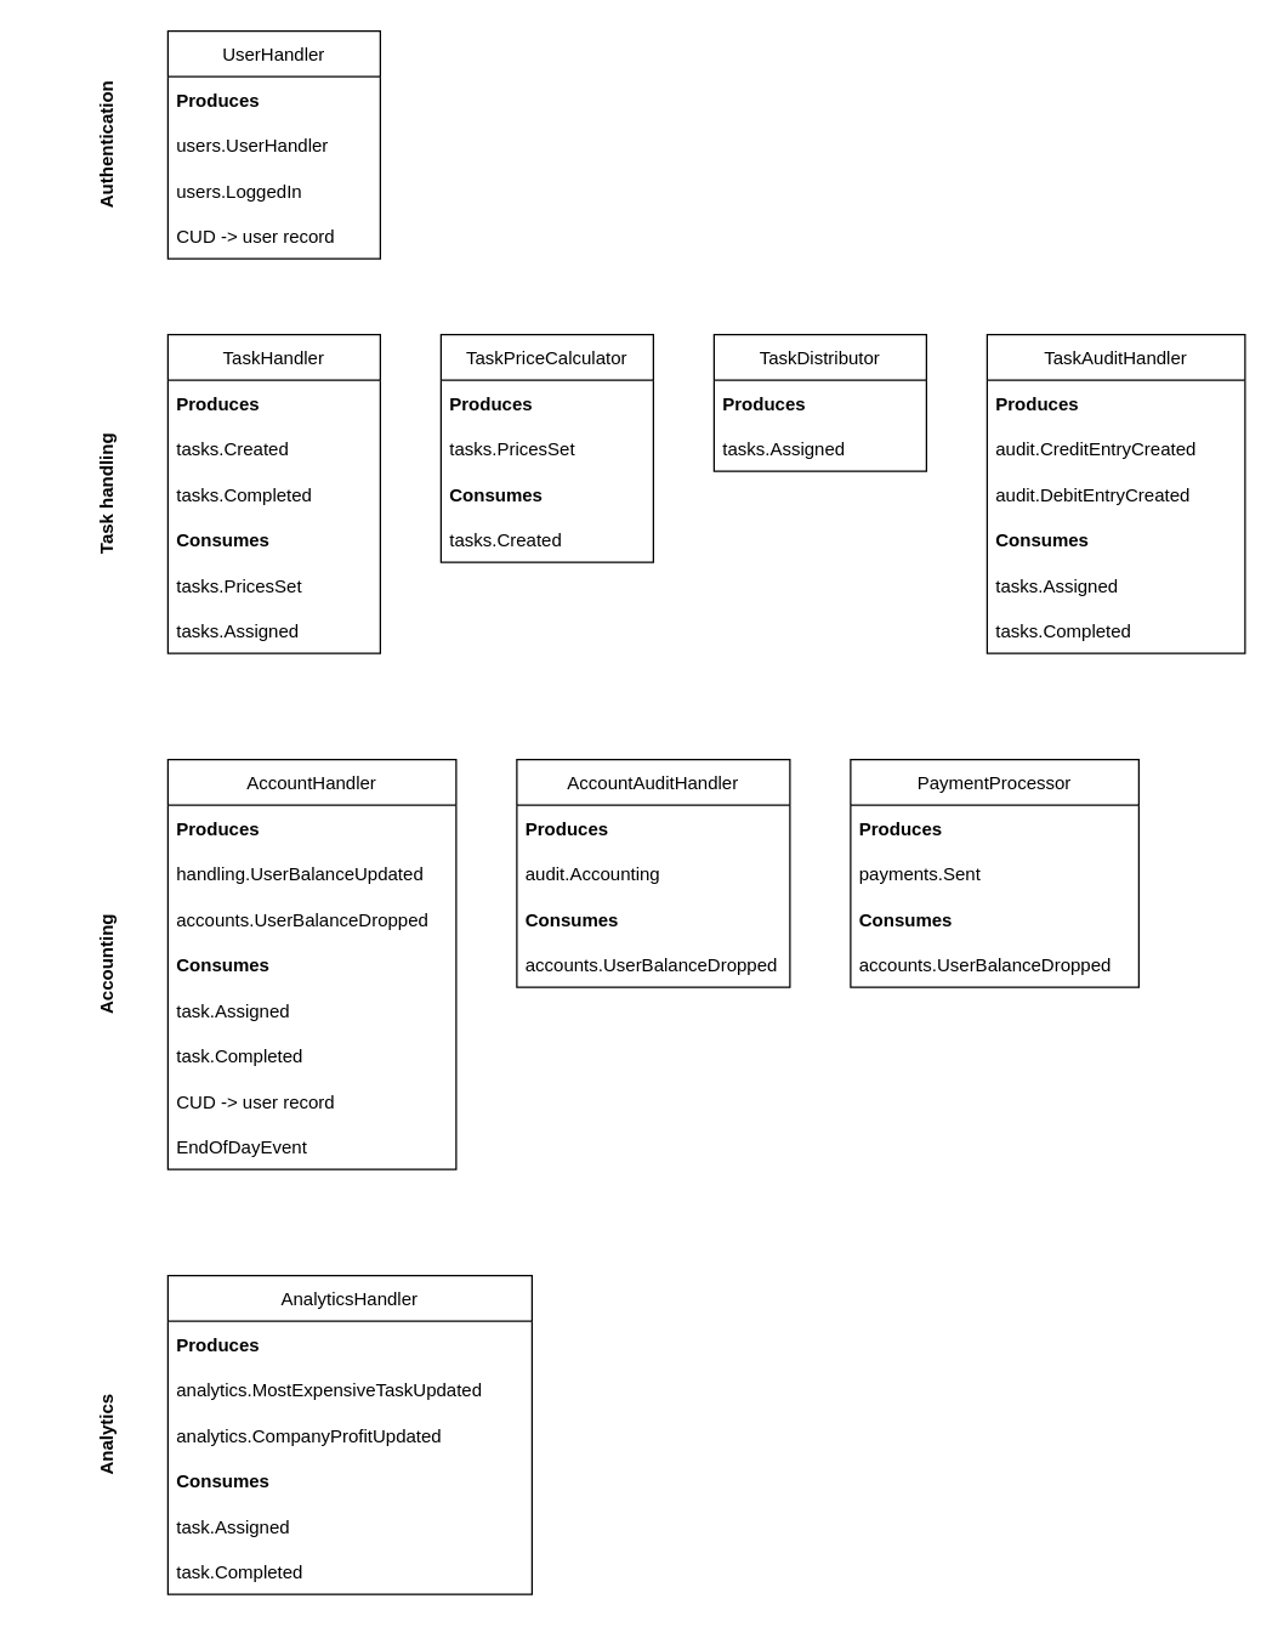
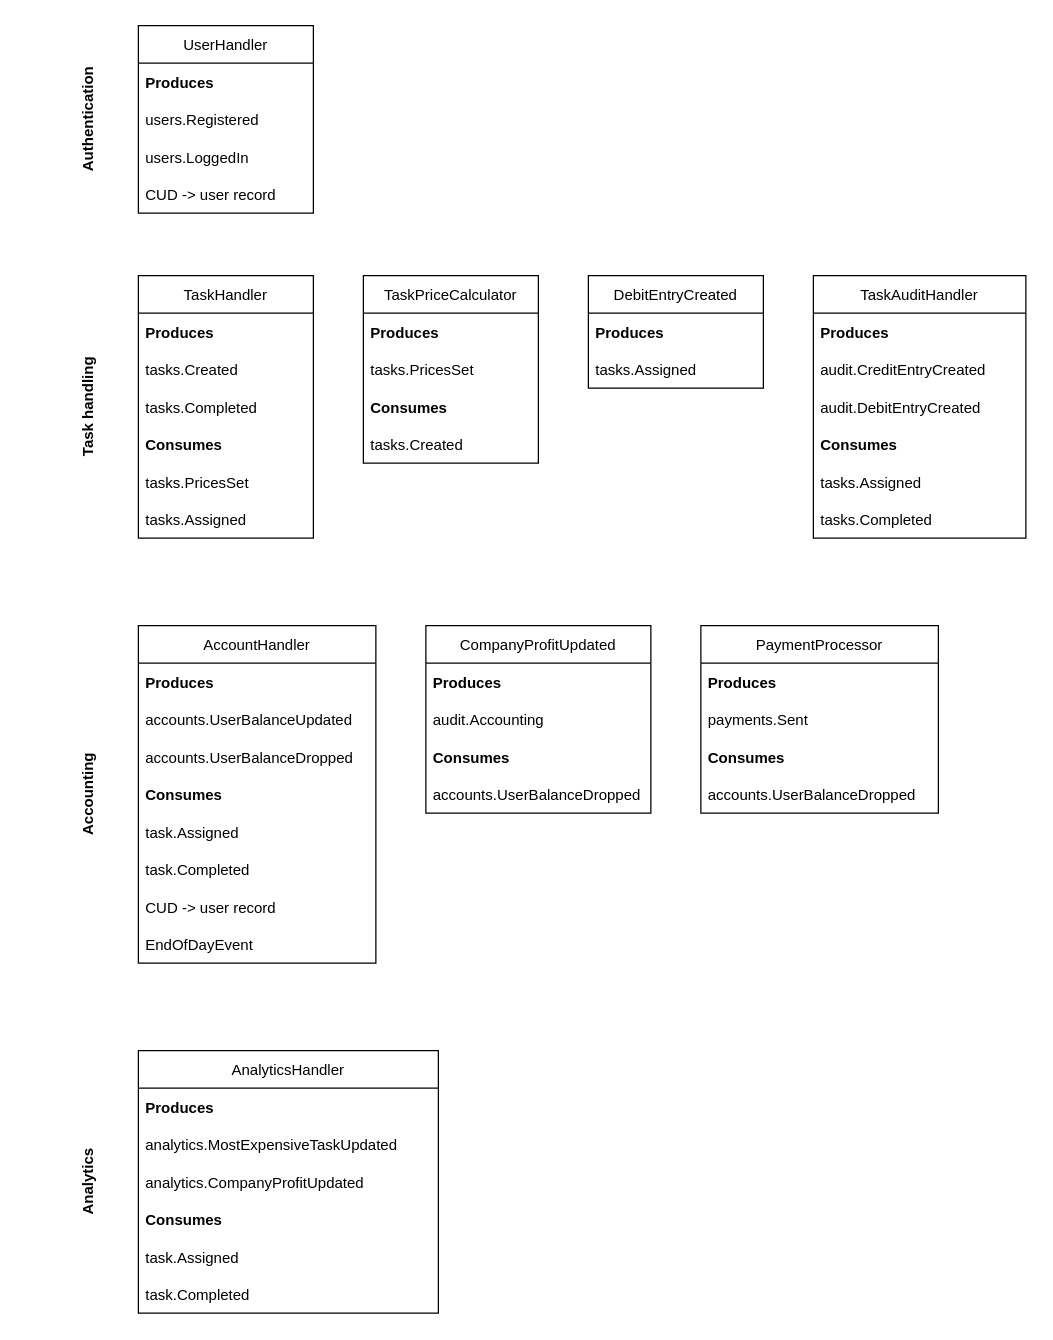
  <mxCell id="0" />
  <mxCell id="1" parent="0" />
  <mxCell id="2" value="UserHandler" style="swimlane;fontStyle=0;childLayout=stackLayout;horizontal=1;startSize=30;horizontalStack=0;resizeParent=1;resizeParentMax=0;resizeLast=0;collapsible=1;marginBottom=0;" vertex="1" parent="1"><mxGeometry x="110" y="20" width="140" height="150" as="geometry" /></mxCell>
  <mxCell id="3" value="Produces" style="text;strokeColor=none;fillColor=none;align=left;verticalAlign=middle;spacingLeft=4;spacingRight=4;overflow=hidden;points=[[0,0.5],[1,0.5]];portConstraint=eastwest;rotatable=0;fontStyle=1" vertex="1" parent="2"><mxGeometry y="30" width="140" height="30" as="geometry" /></mxCell>
- <mxCell id="4" value="users.UserHandler" style="text;strokeColor=none;fillColor=none;align=left;verticalAlign=middle;spacingLeft=4;spacingRight=4;overflow=hidden;points=[[0,0.5],[1,0.5]];portConstraint=eastwest;rotatable=0;" vertex="1" parent="2"><mxGeometry y="60" width="140" height="30" as="geometry" /></mxCell>
+ <mxCell id="4" value="users.Registered" style="text;strokeColor=none;fillColor=none;align=left;verticalAlign=middle;spacingLeft=4;spacingRight=4;overflow=hidden;points=[[0,0.5],[1,0.5]];portConstraint=eastwest;rotatable=0;" vertex="1" parent="2"><mxGeometry y="60" width="140" height="30" as="geometry" /></mxCell>
  <mxCell id="5" value="users.LoggedIn" style="text;strokeColor=none;fillColor=none;align=left;verticalAlign=middle;spacingLeft=4;spacingRight=4;overflow=hidden;points=[[0,0.5],[1,0.5]];portConstraint=eastwest;rotatable=0;" vertex="1" parent="2"><mxGeometry y="90" width="140" height="30" as="geometry" /></mxCell>
  <mxCell id="6" value="CUD -&gt; user record" style="text;strokeColor=none;fillColor=none;align=left;verticalAlign=middle;spacingLeft=4;spacingRight=4;overflow=hidden;points=[[0,0.5],[1,0.5]];portConstraint=eastwest;rotatable=0;" vertex="1" parent="2"><mxGeometry y="120" width="140" height="30" as="geometry" /></mxCell>
  <mxCell id="7" value="TaskHandler" style="swimlane;fontStyle=0;childLayout=stackLayout;horizontal=1;startSize=30;horizontalStack=0;resizeParent=1;resizeParentMax=0;resizeLast=0;collapsible=1;marginBottom=0;" vertex="1" parent="1"><mxGeometry x="110" y="220" width="140" height="210" as="geometry" /></mxCell>
  <mxCell id="8" value="Produces" style="text;strokeColor=none;fillColor=none;align=left;verticalAlign=middle;spacingLeft=4;spacingRight=4;overflow=hidden;points=[[0,0.5],[1,0.5]];portConstraint=eastwest;rotatable=0;fontStyle=1" vertex="1" parent="7"><mxGeometry y="30" width="140" height="30" as="geometry" /></mxCell>
  <mxCell id="9" value="tasks.Created" style="text;strokeColor=none;fillColor=none;align=left;verticalAlign=middle;spacingLeft=4;spacingRight=4;overflow=hidden;points=[[0,0.5],[1,0.5]];portConstraint=eastwest;rotatable=0;" vertex="1" parent="7"><mxGeometry y="60" width="140" height="30" as="geometry" /></mxCell>
  <mxCell id="10" value="tasks.Completed" style="text;strokeColor=none;fillColor=none;align=left;verticalAlign=middle;spacingLeft=4;spacingRight=4;overflow=hidden;points=[[0,0.5],[1,0.5]];portConstraint=eastwest;rotatable=0;" vertex="1" parent="7"><mxGeometry y="90" width="140" height="30" as="geometry" /></mxCell>
  <mxCell id="11" value="Consumes" style="text;strokeColor=none;fillColor=none;align=left;verticalAlign=middle;spacingLeft=4;spacingRight=4;overflow=hidden;points=[[0,0.5],[1,0.5]];portConstraint=eastwest;rotatable=0;fontStyle=1" vertex="1" parent="7"><mxGeometry y="120" width="140" height="30" as="geometry" /></mxCell>
  <mxCell id="12" value="tasks.PricesSet" style="text;strokeColor=none;fillColor=none;align=left;verticalAlign=middle;spacingLeft=4;spacingRight=4;overflow=hidden;points=[[0,0.5],[1,0.5]];portConstraint=eastwest;rotatable=0;" vertex="1" parent="7"><mxGeometry y="150" width="140" height="30" as="geometry" /></mxCell>
  <mxCell id="13" value="tasks.Assigned" style="text;strokeColor=none;fillColor=none;align=left;verticalAlign=middle;spacingLeft=4;spacingRight=4;overflow=hidden;points=[[0,0.5],[1,0.5]];portConstraint=eastwest;rotatable=0;" vertex="1" parent="7"><mxGeometry y="180" width="140" height="30" as="geometry" /></mxCell>
  <mxCell id="14" value="TaskPriceCalculator" style="swimlane;fontStyle=0;childLayout=stackLayout;horizontal=1;startSize=30;horizontalStack=0;resizeParent=1;resizeParentMax=0;resizeLast=0;collapsible=1;marginBottom=0;" vertex="1" parent="1"><mxGeometry x="290" y="220" width="140" height="150" as="geometry" /></mxCell>
  <mxCell id="15" value="Produces" style="text;strokeColor=none;fillColor=none;align=left;verticalAlign=middle;spacingLeft=4;spacingRight=4;overflow=hidden;points=[[0,0.5],[1,0.5]];portConstraint=eastwest;rotatable=0;fontStyle=1" vertex="1" parent="14"><mxGeometry y="30" width="140" height="30" as="geometry" /></mxCell>
  <mxCell id="16" value="tasks.PricesSet" style="text;strokeColor=none;fillColor=none;align=left;verticalAlign=middle;spacingLeft=4;spacingRight=4;overflow=hidden;points=[[0,0.5],[1,0.5]];portConstraint=eastwest;rotatable=0;" vertex="1" parent="14"><mxGeometry y="60" width="140" height="30" as="geometry" /></mxCell>
  <mxCell id="17" value="Consumes" style="text;strokeColor=none;fillColor=none;align=left;verticalAlign=middle;spacingLeft=4;spacingRight=4;overflow=hidden;points=[[0,0.5],[1,0.5]];portConstraint=eastwest;rotatable=0;fontStyle=1" vertex="1" parent="14"><mxGeometry y="90" width="140" height="30" as="geometry" /></mxCell>
  <mxCell id="18" value="tasks.Created" style="text;strokeColor=none;fillColor=none;align=left;verticalAlign=middle;spacingLeft=4;spacingRight=4;overflow=hidden;points=[[0,0.5],[1,0.5]];portConstraint=eastwest;rotatable=0;" vertex="1" parent="14"><mxGeometry y="120" width="140" height="30" as="geometry" /></mxCell>
- <mxCell id="19" value="TaskDistributor" style="swimlane;fontStyle=0;childLayout=stackLayout;horizontal=1;startSize=30;horizontalStack=0;resizeParent=1;resizeParentMax=0;resizeLast=0;collapsible=1;marginBottom=0;" vertex="1" parent="1"><mxGeometry x="470" y="220" width="140" height="90" as="geometry" /></mxCell>
+ <mxCell id="19" value="DebitEntryCreated" style="swimlane;fontStyle=0;childLayout=stackLayout;horizontal=1;startSize=30;horizontalStack=0;resizeParent=1;resizeParentMax=0;resizeLast=0;collapsible=1;marginBottom=0;" vertex="1" parent="1"><mxGeometry x="470" y="220" width="140" height="90" as="geometry" /></mxCell>
  <mxCell id="20" value="Produces" style="text;strokeColor=none;fillColor=none;align=left;verticalAlign=middle;spacingLeft=4;spacingRight=4;overflow=hidden;points=[[0,0.5],[1,0.5]];portConstraint=eastwest;rotatable=0;fontStyle=1" vertex="1" parent="19"><mxGeometry y="30" width="140" height="30" as="geometry" /></mxCell>
  <mxCell id="21" value="tasks.Assigned" style="text;strokeColor=none;fillColor=none;align=left;verticalAlign=middle;spacingLeft=4;spacingRight=4;overflow=hidden;points=[[0,0.5],[1,0.5]];portConstraint=eastwest;rotatable=0;" vertex="1" parent="19"><mxGeometry y="60" width="140" height="30" as="geometry" /></mxCell>
  <mxCell id="22" value="TaskAuditHandler" style="swimlane;fontStyle=0;childLayout=stackLayout;horizontal=1;startSize=30;horizontalStack=0;resizeParent=1;resizeParentMax=0;resizeLast=0;collapsible=1;marginBottom=0;" vertex="1" parent="1"><mxGeometry x="650" y="220" width="170" height="210" as="geometry" /></mxCell>
  <mxCell id="23" value="Produces" style="text;strokeColor=none;fillColor=none;align=left;verticalAlign=middle;spacingLeft=4;spacingRight=4;overflow=hidden;points=[[0,0.5],[1,0.5]];portConstraint=eastwest;rotatable=0;fontStyle=1" vertex="1" parent="22"><mxGeometry y="30" width="170" height="30" as="geometry" /></mxCell>
  <mxCell id="24" value="audit.CreditEntryCreated" style="text;strokeColor=none;fillColor=none;align=left;verticalAlign=middle;spacingLeft=4;spacingRight=4;overflow=hidden;points=[[0,0.5],[1,0.5]];portConstraint=eastwest;rotatable=0;" vertex="1" parent="22"><mxGeometry y="60" width="170" height="30" as="geometry" /></mxCell>
  <mxCell id="25" value="audit.DebitEntryCreated" style="text;strokeColor=none;fillColor=none;align=left;verticalAlign=middle;spacingLeft=4;spacingRight=4;overflow=hidden;points=[[0,0.5],[1,0.5]];portConstraint=eastwest;rotatable=0;" vertex="1" parent="22"><mxGeometry y="90" width="170" height="30" as="geometry" /></mxCell>
  <mxCell id="26" value="Consumes" style="text;strokeColor=none;fillColor=none;align=left;verticalAlign=middle;spacingLeft=4;spacingRight=4;overflow=hidden;points=[[0,0.5],[1,0.5]];portConstraint=eastwest;rotatable=0;fontStyle=1" vertex="1" parent="22"><mxGeometry y="120" width="170" height="30" as="geometry" /></mxCell>
  <mxCell id="27" value="tasks.Assigned" style="text;strokeColor=none;fillColor=none;align=left;verticalAlign=middle;spacingLeft=4;spacingRight=4;overflow=hidden;points=[[0,0.5],[1,0.5]];portConstraint=eastwest;rotatable=0;" vertex="1" parent="22"><mxGeometry y="150" width="170" height="30" as="geometry" /></mxCell>
  <mxCell id="28" value="tasks.Completed" style="text;strokeColor=none;fillColor=none;align=left;verticalAlign=middle;spacingLeft=4;spacingRight=4;overflow=hidden;points=[[0,0.5],[1,0.5]];portConstraint=eastwest;rotatable=0;" vertex="1" parent="22"><mxGeometry y="180" width="170" height="30" as="geometry" /></mxCell>
  <mxCell id="29" value="AccountHandler" style="swimlane;fontStyle=0;childLayout=stackLayout;horizontal=1;startSize=30;horizontalStack=0;resizeParent=1;resizeParentMax=0;resizeLast=0;collapsible=1;marginBottom=0;" vertex="1" parent="1"><mxGeometry x="110" y="500" width="190" height="270" as="geometry" /></mxCell>
  <mxCell id="30" value="Produces" style="text;strokeColor=none;fillColor=none;align=left;verticalAlign=middle;spacingLeft=4;spacingRight=4;overflow=hidden;points=[[0,0.5],[1,0.5]];portConstraint=eastwest;rotatable=0;fontStyle=1" vertex="1" parent="29"><mxGeometry y="30" width="190" height="30" as="geometry" /></mxCell>
- <mxCell id="31" value="handling.UserBalanceUpdated" style="text;strokeColor=none;fillColor=none;align=left;verticalAlign=middle;spacingLeft=4;spacingRight=4;overflow=hidden;points=[[0,0.5],[1,0.5]];portConstraint=eastwest;rotatable=0;" vertex="1" parent="29"><mxGeometry y="60" width="190" height="30" as="geometry" /></mxCell>
+ <mxCell id="31" value="accounts.UserBalanceUpdated" style="text;strokeColor=none;fillColor=none;align=left;verticalAlign=middle;spacingLeft=4;spacingRight=4;overflow=hidden;points=[[0,0.5],[1,0.5]];portConstraint=eastwest;rotatable=0;" vertex="1" parent="29"><mxGeometry y="60" width="190" height="30" as="geometry" /></mxCell>
  <mxCell id="32" value="accounts.UserBalanceDropped" style="text;strokeColor=none;fillColor=none;align=left;verticalAlign=middle;spacingLeft=4;spacingRight=4;overflow=hidden;points=[[0,0.5],[1,0.5]];portConstraint=eastwest;rotatable=0;" vertex="1" parent="29"><mxGeometry y="90" width="190" height="30" as="geometry" /></mxCell>
  <mxCell id="33" value="Consumes" style="text;strokeColor=none;fillColor=none;align=left;verticalAlign=middle;spacingLeft=4;spacingRight=4;overflow=hidden;points=[[0,0.5],[1,0.5]];portConstraint=eastwest;rotatable=0;fontStyle=1" vertex="1" parent="29"><mxGeometry y="120" width="190" height="30" as="geometry" /></mxCell>
  <mxCell id="34" value="task.Assigned" style="text;strokeColor=none;fillColor=none;align=left;verticalAlign=middle;spacingLeft=4;spacingRight=4;overflow=hidden;points=[[0,0.5],[1,0.5]];portConstraint=eastwest;rotatable=0;" vertex="1" parent="29"><mxGeometry y="150" width="190" height="30" as="geometry" /></mxCell>
  <mxCell id="35" value="task.Completed" style="text;strokeColor=none;fillColor=none;align=left;verticalAlign=middle;spacingLeft=4;spacingRight=4;overflow=hidden;points=[[0,0.5],[1,0.5]];portConstraint=eastwest;rotatable=0;" vertex="1" parent="29"><mxGeometry y="180" width="190" height="30" as="geometry" /></mxCell>
  <mxCell id="36" value="CUD -&gt; user record" style="text;strokeColor=none;fillColor=none;align=left;verticalAlign=middle;spacingLeft=4;spacingRight=4;overflow=hidden;points=[[0,0.5],[1,0.5]];portConstraint=eastwest;rotatable=0;" vertex="1" parent="29"><mxGeometry y="210" width="190" height="30" as="geometry" /></mxCell>
  <mxCell id="37" value="EndOfDayEvent" style="text;strokeColor=none;fillColor=none;align=left;verticalAlign=middle;spacingLeft=4;spacingRight=4;overflow=hidden;points=[[0,0.5],[1,0.5]];portConstraint=eastwest;rotatable=0;" vertex="1" parent="29"><mxGeometry y="240" width="190" height="30" as="geometry" /></mxCell>
- <mxCell id="38" value="AccountAuditHandler" style="swimlane;fontStyle=0;childLayout=stackLayout;horizontal=1;startSize=30;horizontalStack=0;resizeParent=1;resizeParentMax=0;resizeLast=0;collapsible=1;marginBottom=0;" vertex="1" parent="1"><mxGeometry x="340" y="500" width="180" height="150" as="geometry" /></mxCell>
+ <mxCell id="38" value="CompanyProfitUpdated" style="swimlane;fontStyle=0;childLayout=stackLayout;horizontal=1;startSize=30;horizontalStack=0;resizeParent=1;resizeParentMax=0;resizeLast=0;collapsible=1;marginBottom=0;" vertex="1" parent="1"><mxGeometry x="340" y="500" width="180" height="150" as="geometry" /></mxCell>
  <mxCell id="39" value="Produces" style="text;strokeColor=none;fillColor=none;align=left;verticalAlign=middle;spacingLeft=4;spacingRight=4;overflow=hidden;points=[[0,0.5],[1,0.5]];portConstraint=eastwest;rotatable=0;fontStyle=1" vertex="1" parent="38"><mxGeometry y="30" width="180" height="30" as="geometry" /></mxCell>
  <mxCell id="40" value="audit.Accounting" style="text;strokeColor=none;fillColor=none;align=left;verticalAlign=middle;spacingLeft=4;spacingRight=4;overflow=hidden;points=[[0,0.5],[1,0.5]];portConstraint=eastwest;rotatable=0;" vertex="1" parent="38"><mxGeometry y="60" width="180" height="30" as="geometry" /></mxCell>
  <mxCell id="41" value="Consumes" style="text;strokeColor=none;fillColor=none;align=left;verticalAlign=middle;spacingLeft=4;spacingRight=4;overflow=hidden;points=[[0,0.5],[1,0.5]];portConstraint=eastwest;rotatable=0;fontStyle=1" vertex="1" parent="38"><mxGeometry y="90" width="180" height="30" as="geometry" /></mxCell>
  <mxCell id="42" value="accounts.UserBalanceDropped" style="text;strokeColor=none;fillColor=none;align=left;verticalAlign=middle;spacingLeft=4;spacingRight=4;overflow=hidden;points=[[0,0.5],[1,0.5]];portConstraint=eastwest;rotatable=0;" vertex="1" parent="38"><mxGeometry y="120" width="180" height="30" as="geometry" /></mxCell>
  <mxCell id="43" value="PaymentProcessor" style="swimlane;fontStyle=0;childLayout=stackLayout;horizontal=1;startSize=30;horizontalStack=0;resizeParent=1;resizeParentMax=0;resizeLast=0;collapsible=1;marginBottom=0;" vertex="1" parent="1"><mxGeometry x="560" y="500" width="190" height="150" as="geometry" /></mxCell>
  <mxCell id="44" value="Produces" style="text;strokeColor=none;fillColor=none;align=left;verticalAlign=middle;spacingLeft=4;spacingRight=4;overflow=hidden;points=[[0,0.5],[1,0.5]];portConstraint=eastwest;rotatable=0;fontStyle=1" vertex="1" parent="43"><mxGeometry y="30" width="190" height="30" as="geometry" /></mxCell>
  <mxCell id="45" value="payments.Sent" style="text;strokeColor=none;fillColor=none;align=left;verticalAlign=middle;spacingLeft=4;spacingRight=4;overflow=hidden;points=[[0,0.5],[1,0.5]];portConstraint=eastwest;rotatable=0;" vertex="1" parent="43"><mxGeometry y="60" width="190" height="30" as="geometry" /></mxCell>
  <mxCell id="46" value="Consumes" style="text;strokeColor=none;fillColor=none;align=left;verticalAlign=middle;spacingLeft=4;spacingRight=4;overflow=hidden;points=[[0,0.5],[1,0.5]];portConstraint=eastwest;rotatable=0;fontStyle=1" vertex="1" parent="43"><mxGeometry y="90" width="190" height="30" as="geometry" /></mxCell>
  <mxCell id="47" value="accounts.UserBalanceDropped" style="text;strokeColor=none;fillColor=none;align=left;verticalAlign=middle;spacingLeft=4;spacingRight=4;overflow=hidden;points=[[0,0.5],[1,0.5]];portConstraint=eastwest;rotatable=0;" vertex="1" parent="43"><mxGeometry y="120" width="190" height="30" as="geometry" /></mxCell>
  <mxCell id="48" value="AnalyticsHandler" style="swimlane;fontStyle=0;childLayout=stackLayout;horizontal=1;startSize=30;horizontalStack=0;resizeParent=1;resizeParentMax=0;resizeLast=0;collapsible=1;marginBottom=0;" vertex="1" parent="1"><mxGeometry x="110" y="840" width="240" height="210" as="geometry" /></mxCell>
  <mxCell id="49" value="Produces" style="text;strokeColor=none;fillColor=none;align=left;verticalAlign=middle;spacingLeft=4;spacingRight=4;overflow=hidden;points=[[0,0.5],[1,0.5]];portConstraint=eastwest;rotatable=0;fontStyle=1" vertex="1" parent="48"><mxGeometry y="30" width="240" height="30" as="geometry" /></mxCell>
  <mxCell id="50" value="analytics.MostExpensiveTaskUpdated" style="text;strokeColor=none;fillColor=none;align=left;verticalAlign=middle;spacingLeft=4;spacingRight=4;overflow=hidden;points=[[0,0.5],[1,0.5]];portConstraint=eastwest;rotatable=0;" vertex="1" parent="48"><mxGeometry y="60" width="240" height="30" as="geometry" /></mxCell>
  <mxCell id="51" value="analytics.CompanyProfitUpdated" style="text;strokeColor=none;fillColor=none;align=left;verticalAlign=middle;spacingLeft=4;spacingRight=4;overflow=hidden;points=[[0,0.5],[1,0.5]];portConstraint=eastwest;rotatable=0;" vertex="1" parent="48"><mxGeometry y="90" width="240" height="30" as="geometry" /></mxCell>
  <mxCell id="52" value="Consumes" style="text;strokeColor=none;fillColor=none;align=left;verticalAlign=middle;spacingLeft=4;spacingRight=4;overflow=hidden;points=[[0,0.5],[1,0.5]];portConstraint=eastwest;rotatable=0;fontStyle=1" vertex="1" parent="48"><mxGeometry y="120" width="240" height="30" as="geometry" /></mxCell>
  <mxCell id="53" value="task.Assigned" style="text;strokeColor=none;fillColor=none;align=left;verticalAlign=middle;spacingLeft=4;spacingRight=4;overflow=hidden;points=[[0,0.5],[1,0.5]];portConstraint=eastwest;rotatable=0;" vertex="1" parent="48"><mxGeometry y="150" width="240" height="30" as="geometry" /></mxCell>
  <mxCell id="54" value="task.Completed" style="text;strokeColor=none;fillColor=none;align=left;verticalAlign=middle;spacingLeft=4;spacingRight=4;overflow=hidden;points=[[0,0.5],[1,0.5]];portConstraint=eastwest;rotatable=0;" vertex="1" parent="48"><mxGeometry y="180" width="240" height="30" as="geometry" /></mxCell>
  <mxCell id="55" value="Authentication" style="text;html=1;strokeColor=none;fillColor=none;align=center;verticalAlign=middle;whiteSpace=wrap;rounded=0;fontStyle=1;rotation=270;" vertex="1" parent="1"><mxGeometry x="20" y="80" width="100" height="30" as="geometry" /></mxCell>
  <mxCell id="56" value="Task handling" style="text;html=1;strokeColor=none;fillColor=none;align=center;verticalAlign=middle;whiteSpace=wrap;rounded=0;fontStyle=1;rotation=270;" vertex="1" parent="1"><mxGeometry x="20" y="310" width="100" height="30" as="geometry" /></mxCell>
  <mxCell id="57" value="Accounting" style="text;html=1;strokeColor=none;fillColor=none;align=center;verticalAlign=middle;whiteSpace=wrap;rounded=0;fontStyle=1;rotation=270;" vertex="1" parent="1"><mxGeometry x="20" y="620" width="100" height="30" as="geometry" /></mxCell>
  <mxCell id="58" value="Analytics" style="text;html=1;strokeColor=none;fillColor=none;align=center;verticalAlign=middle;whiteSpace=wrap;rounded=0;fontStyle=1;rotation=270;" vertex="1" parent="1"><mxGeometry x="20" y="930" width="100" height="30" as="geometry" /></mxCell>
